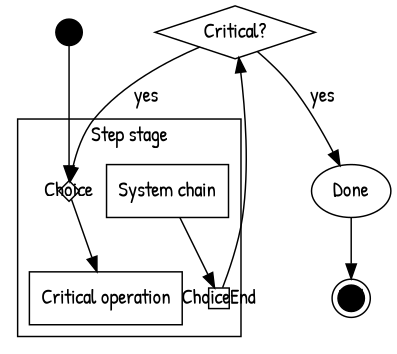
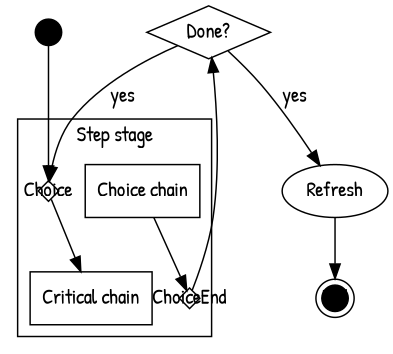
  digraph {
    fontname="Patrick Hand"
    node [fontname="Patrick Hand" shape=diamond]
    edge [fontname="Patrick Hand"]
    Choice [fixedsize=true height=.2 width=.2]
-   n2 [label="Critical operation" shape=rectangle]
-   n3 [label="System chain" shape=rectangle]
-   ChoiceEnd [fixedsize=true height=.2 shape=box width=.2]
-   n5 [label="Critical?"]
-   Refresh [label=Done shape=""]
+   n2 [label="Critical chain" shape=rectangle]
+   n3 [label="Choice chain" shape=rectangle]
+   ChoiceEnd [fixedsize=true height=.2 width=.2]
+   n5 [label="Done?"]
+   Refresh [shape=""]
    End [fillcolor=black fixedsize=true height=0.25 shape=doublecircle style=filled width=0.25]
    Start [fixedsize=true height=0.25 shape=point width=0.25]
    subgraph cluster_1 {
      label="Step stage"
      Choice
      n2
      n3
      ChoiceEnd
    }
    Choice -> n2
    n3 -> ChoiceEnd
    ChoiceEnd -> n5
    n5 -> Choice [label=" yes"]
    n5 -> n3 [style=invis]
    n5 -> Refresh [label=" yes"]
    Refresh -> End
    Start -> Choice
  }
